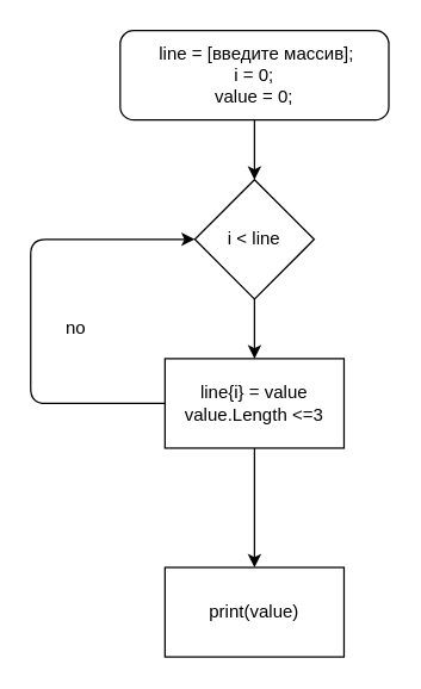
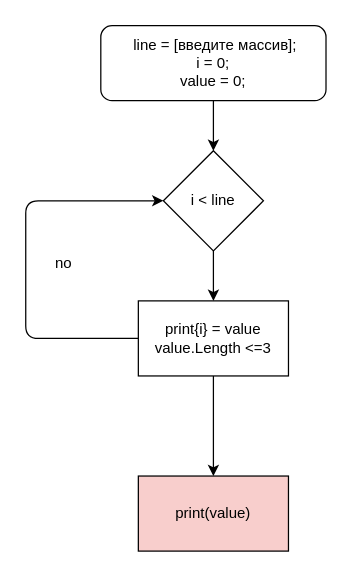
  <mxCell id="0" />
  <mxCell id="1" parent="0" />
  <mxCell id="2" value="" style="edgeStyle=none;html=1;" edge="1" parent="1" source="3"><mxGeometry relative="1" as="geometry"><mxPoint x="170" y="120" as="targetPoint" /></mxGeometry></mxCell>
  <mxCell id="3" value="&amp;nbsp;line = [введите массив];&lt;br&gt;i = 0;&lt;br&gt;value = 0;" style="rounded=1;whiteSpace=wrap;html=1;" vertex="1" parent="1"><mxGeometry x="80" y="20" width="180" height="60" as="geometry" /></mxCell>
  <mxCell id="4" value="" style="edgeStyle=none;html=1;" edge="1" parent="1" target="7"><mxGeometry relative="1" as="geometry"><mxPoint x="170" y="200" as="sourcePoint" /></mxGeometry></mxCell>
  <mxCell id="5" style="edgeStyle=none;html=1;entryX=0;entryY=0.5;entryDx=0;entryDy=0;" edge="1" parent="1" source="7" target="8"><mxGeometry relative="1" as="geometry"><mxPoint x="-20" y="270" as="targetPoint" /><Array as="points"><mxPoint x="20" y="270" /><mxPoint x="20" y="160" /></Array></mxGeometry></mxCell>
  <mxCell id="6" value="" style="edgeStyle=none;html=1;" edge="1" parent="1" source="7" target="10"><mxGeometry relative="1" as="geometry" /></mxCell>
- <mxCell id="7" value="line{i} = value&lt;br&gt;value.Length &amp;lt;=3" style="whiteSpace=wrap;html=1;" vertex="1" parent="1"><mxGeometry x="110" y="240" width="120" height="60" as="geometry" /></mxCell>
+ <mxCell id="7" value="print{i} = value&lt;br&gt;value.Length &amp;lt;=3" style="whiteSpace=wrap;html=1;" vertex="1" parent="1"><mxGeometry x="110" y="240" width="120" height="60" as="geometry" /></mxCell>
  <mxCell id="8" value="i &amp;lt; line" style="rhombus;whiteSpace=wrap;html=1;" vertex="1" parent="1"><mxGeometry x="130" y="120" width="80" height="80" as="geometry" /></mxCell>
- <mxCell id="9" value="no" style="text;html=1;align=center;verticalAlign=middle;resizable=0;points=[];autosize=1;strokeColor=none;fillColor=none;" vertex="1" parent="1"><mxGeometry x="30" y="205" width="40" height="30" as="geometry" /></mxCell>
- <mxCell id="10" value="print(value)" style="whiteSpace=wrap;html=1;" vertex="1" parent="1"><mxGeometry x="110" y="380" width="120" height="60" as="geometry" /></mxCell>
+ <mxCell id="9" value="no" style="text;html=1;align=center;verticalAlign=middle;resizable=0;points=[];autosize=1;strokeColor=none;fillColor=none;" vertex="1" parent="1"><mxGeometry x="30" y="195" width="40" height="30" as="geometry" /></mxCell>
+ <mxCell id="10" value="print(value)" style="whiteSpace=wrap;html=1;fillColor=#f8cecc;" vertex="1" parent="1"><mxGeometry x="110" y="380" width="120" height="60" as="geometry" /></mxCell>
